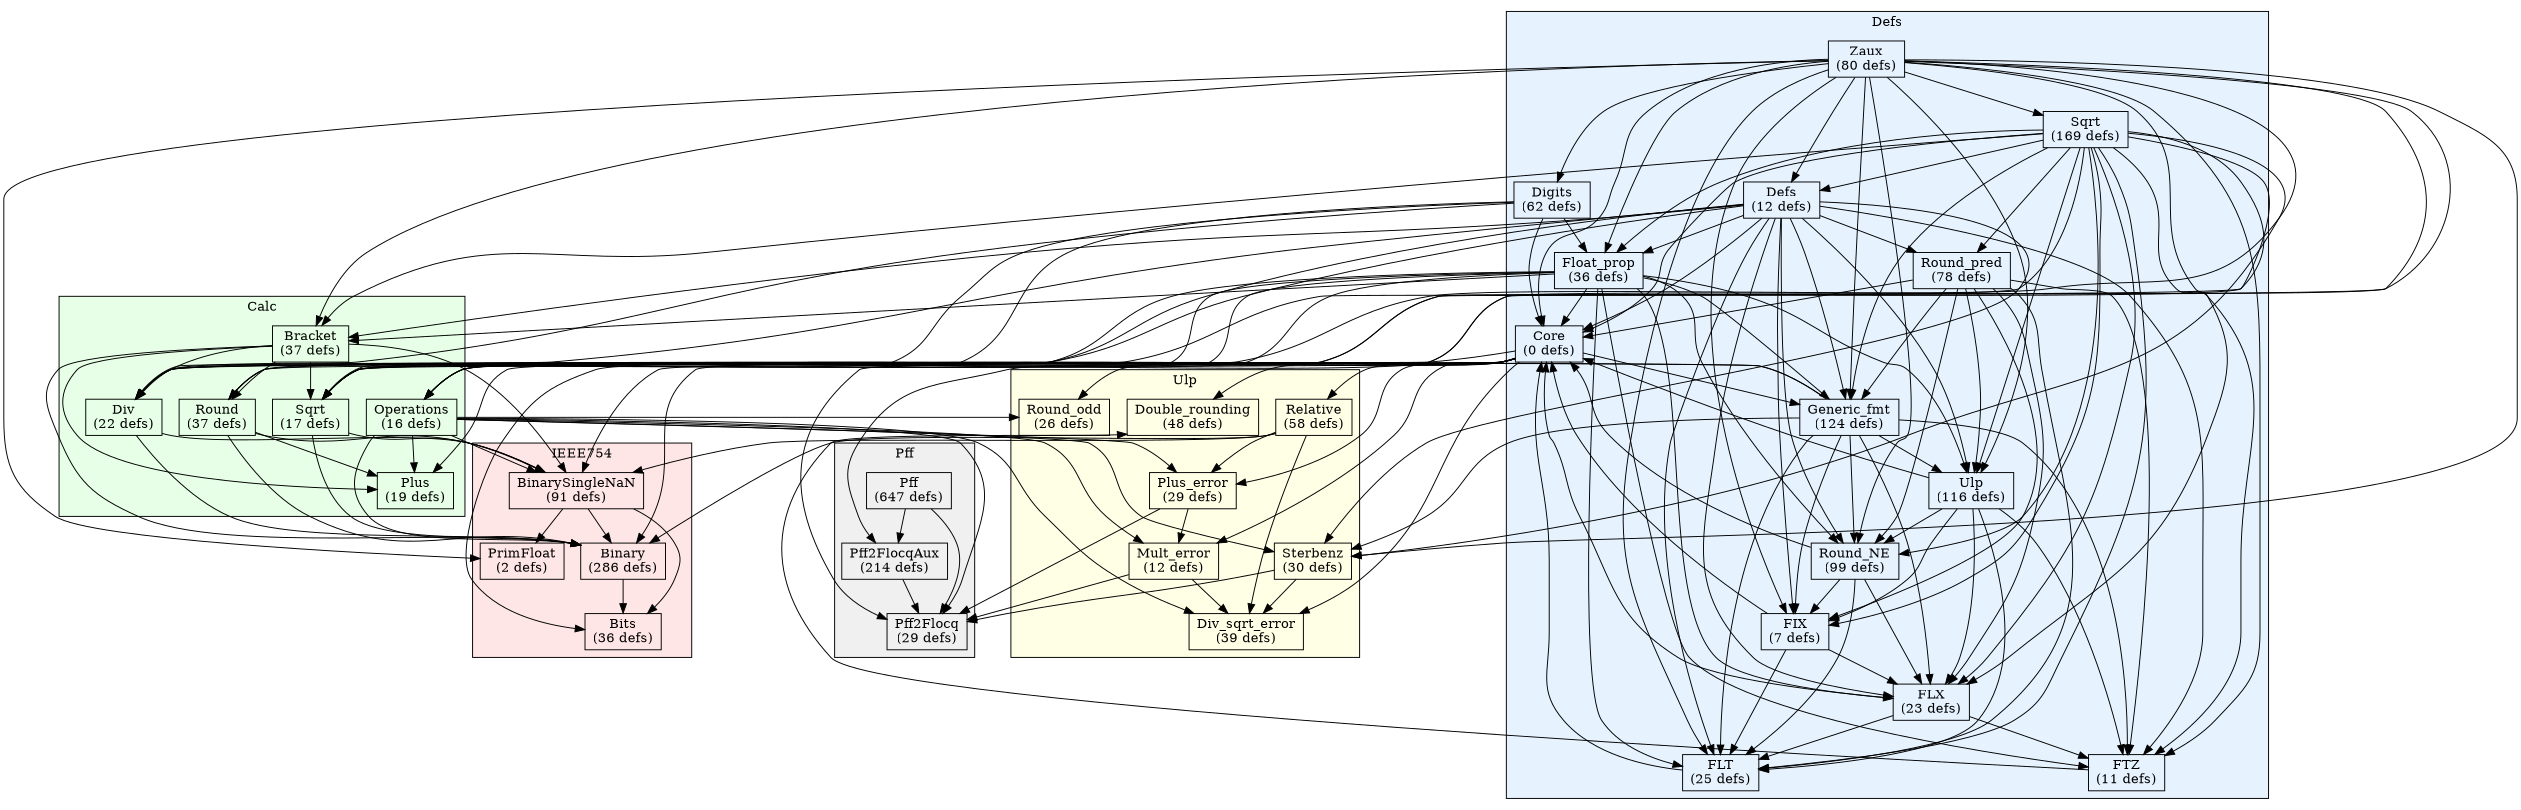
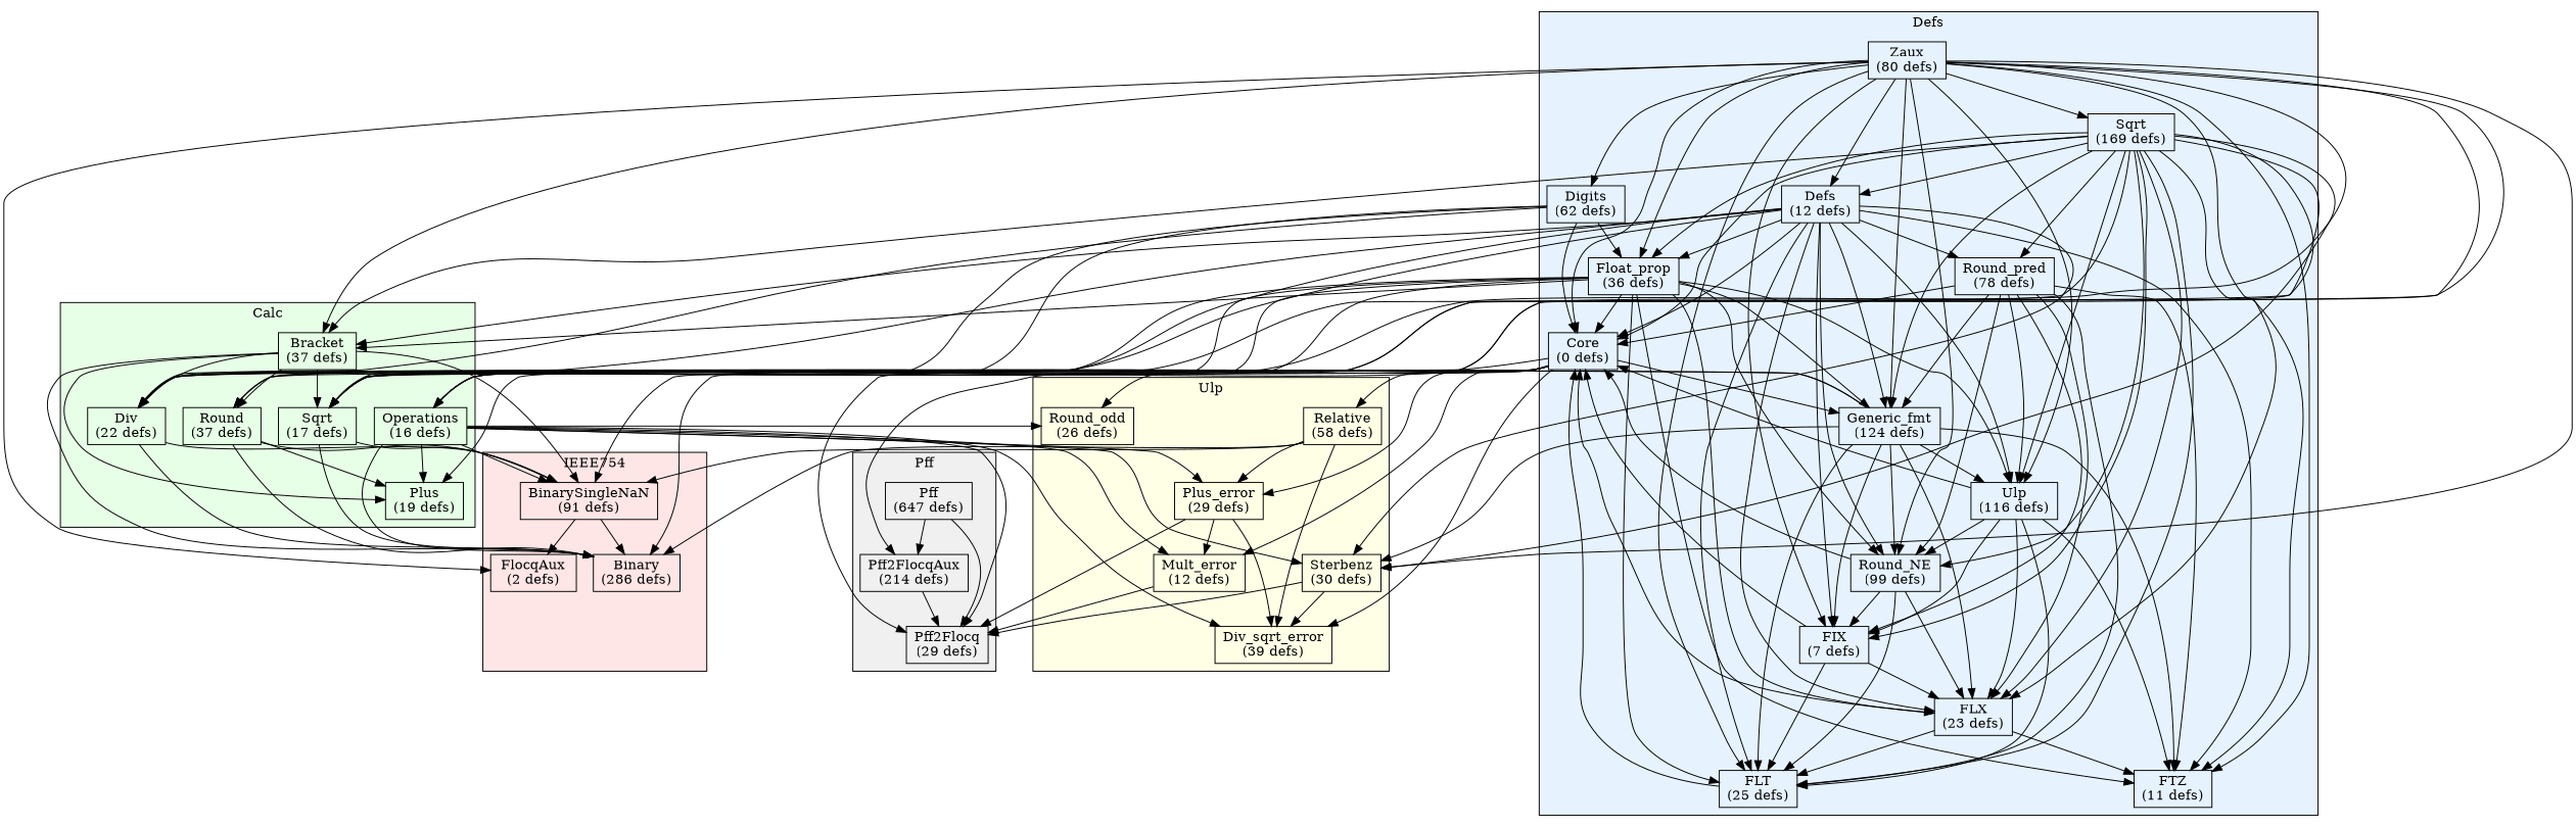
  digraph {
    compound=true
    rankdir=TB
    node [shape=box]
    n1 [label="Core\n(0 defs)"]
    n2 [label="Defs\n(12 defs)"]
    n3 [label="Digits\n(62 defs)"]
    n4 [label="FIX\n(7 defs)"]
    n5 [label="FLT\n(25 defs)"]
    n6 [label="FLX\n(23 defs)"]
    n7 [label="FTZ\n(11 defs)"]
    n8 [label="Float_prop\n(36 defs)"]
    n9 [label="Generic_fmt\n(124 defs)"]
    n10 [label="Sqrt\n(169 defs)"]
    n11 [label="Round_NE\n(99 defs)"]
    n12 [label="Round_pred\n(78 defs)"]
    n13 [label="Ulp\n(116 defs)"]
    n14 [label="Zaux\n(80 defs)"]
    n15 [label="Bracket\n(37 defs)"]
    n16 [label="Div\n(22 defs)"]
    n17 [label="Operations\n(16 defs)"]
    n18 [label="Plus\n(19 defs)"]
    n19 [label="Round\n(37 defs)"]
    n20 [label="Sqrt\n(17 defs)"]
    n21 [label="Div_sqrt_error\n(39 defs)"]
-   n22 [label="Double_rounding\n(48 defs)"]
    n23 [label="Mult_error\n(12 defs)"]
    n24 [label="Plus_error\n(29 defs)"]
    n25 [label="Relative\n(58 defs)"]
    n26 [label="Round_odd\n(26 defs)"]
    n27 [label="Sterbenz\n(30 defs)"]
    n28 [label="Binary\n(286 defs)"]
    n29 [label="BinarySingleNaN\n(91 defs)"]
-   n30 [label="Bits\n(36 defs)"]
-   n31 [label="PrimFloat\n(2 defs)"]
+   n31 [label="FlocqAux\n(2 defs)"]
    n32 [label="Pff\n(647 defs)"]
    n33 [label="Pff2Flocq\n(29 defs)"]
    n34 [label="Pff2FlocqAux\n(214 defs)"]
    subgraph cluster_1 {
      fillcolor="#E6F3FF"
      label=Defs
      style=filled
      n1
      n2
      n3
      n4
      n5
      n6
      n7
      n8
      n9
      n10
      n11
      n12
      n13
      n14
    }
    subgraph cluster_2 {
      fillcolor="#E6FFE6"
      label=Calc
      style=filled
      n15
      n16
      n17
      n18
      n19
      n20
    }
    subgraph cluster_3 {
      fillcolor="#FFFFE6"
      label=Ulp
      style=filled
      n21
-     n22
      n23
      n24
      n25
      n26
      n27
    }
    subgraph cluster_4 {
      fillcolor="#FFE6E6"
      label=IEEE754
      style=filled
      n28
      n29
-     n30
      n31
    }
    subgraph cluster_5 {
      fillcolor="#F0F0F0"
      label=Pff
      style=filled
      n32
      n33
      n34
    }
    n1 -> n9
    n1 -> n18
    n1 -> n19
    n1 -> n21
-   n1 -> n22
    n1 -> n23
    n1 -> n24
    n1 -> n25
    n1 -> n26
    n1 -> n28
    n1 -> n29
-   n1 -> n30
    n1 -> n33
    n1 -> n34
    n2 -> n1
    n2 -> n4
    n2 -> n5
    n2 -> n6
    n2 -> n7
    n2 -> n8
    n2 -> n9
    n2 -> n11
    n2 -> n12
    n2 -> n13
    n2 -> n15
    n2 -> n16
    n2 -> n17
    n2 -> n20
    n2 -> n27
    n3 -> n1
    n3 -> n8
    n3 -> n16
    n3 -> n19
    n3 -> n20
    n4 -> n1
    n4 -> n5
    n4 -> n6
    n5 -> n1
    n6 -> n1
    n6 -> n5
    n6 -> n7
-   n7 -> n22
    n8 -> n1
    n8 -> n5
    n8 -> n6
    n8 -> n7
    n8 -> n9
    n8 -> n11
    n8 -> n13
    n8 -> n15
    n8 -> n16
    n8 -> n17
    n8 -> n19
    n8 -> n20
    n9 -> n4
    n9 -> n5
    n9 -> n6
    n9 -> n7
    n9 -> n11
    n9 -> n13
    n9 -> n16
    n9 -> n20
    n9 -> n27
    n10 -> n1
    n10 -> n2
    n10 -> n4
    n10 -> n5
    n10 -> n6
    n10 -> n7
    n10 -> n8
    n10 -> n9
    n10 -> n11
    n10 -> n12
    n10 -> n13
    n10 -> n15
    n10 -> n16
    n10 -> n17
    n10 -> n20
    n10 -> n27
    n11 -> n1
    n11 -> n4
    n11 -> n5
    n11 -> n6
    n12 -> n1
    n12 -> n4
    n12 -> n5
    n12 -> n6
    n12 -> n7
    n12 -> n9
    n12 -> n11
    n12 -> n13
    n13 -> n1
    n13 -> n4
    n13 -> n5
    n13 -> n6
    n13 -> n7
    n13 -> n11
    n14 -> n1
    n14 -> n2
    n14 -> n3
    n14 -> n4
    n14 -> n5
    n14 -> n6
    n14 -> n7
    n14 -> n8
    n14 -> n9
    n14 -> n10
    n14 -> n11
    n14 -> n13
    n14 -> n15
    n14 -> n16
    n14 -> n17
    n14 -> n20
    n14 -> n27
    n14 -> n31
    n15 -> n16
    n15 -> n18
    n15 -> n19
    n15 -> n20
    n15 -> n28
    n15 -> n29
    n16 -> n28
    n16 -> n29
    n17 -> n18
    n17 -> n21
    n17 -> n23
    n17 -> n24
    n17 -> n26
    n17 -> n27
    n17 -> n28
    n17 -> n29
    n17 -> n33
    n19 -> n18
    n19 -> n28
    n19 -> n29
    n20 -> n28
    n20 -> n29
-   n23 -> n21
+   n24 -> n21
    n23 -> n33
    n24 -> n23
    n24 -> n33
    n25 -> n21
    n25 -> n24
    n25 -> n28
    n25 -> n29
    n27 -> n21
    n27 -> n33
-   n28 -> n30
    n29 -> n28
-   n29 -> n30
    n29 -> n31
    n32 -> n33
    n32 -> n34
    n34 -> n33
  }
